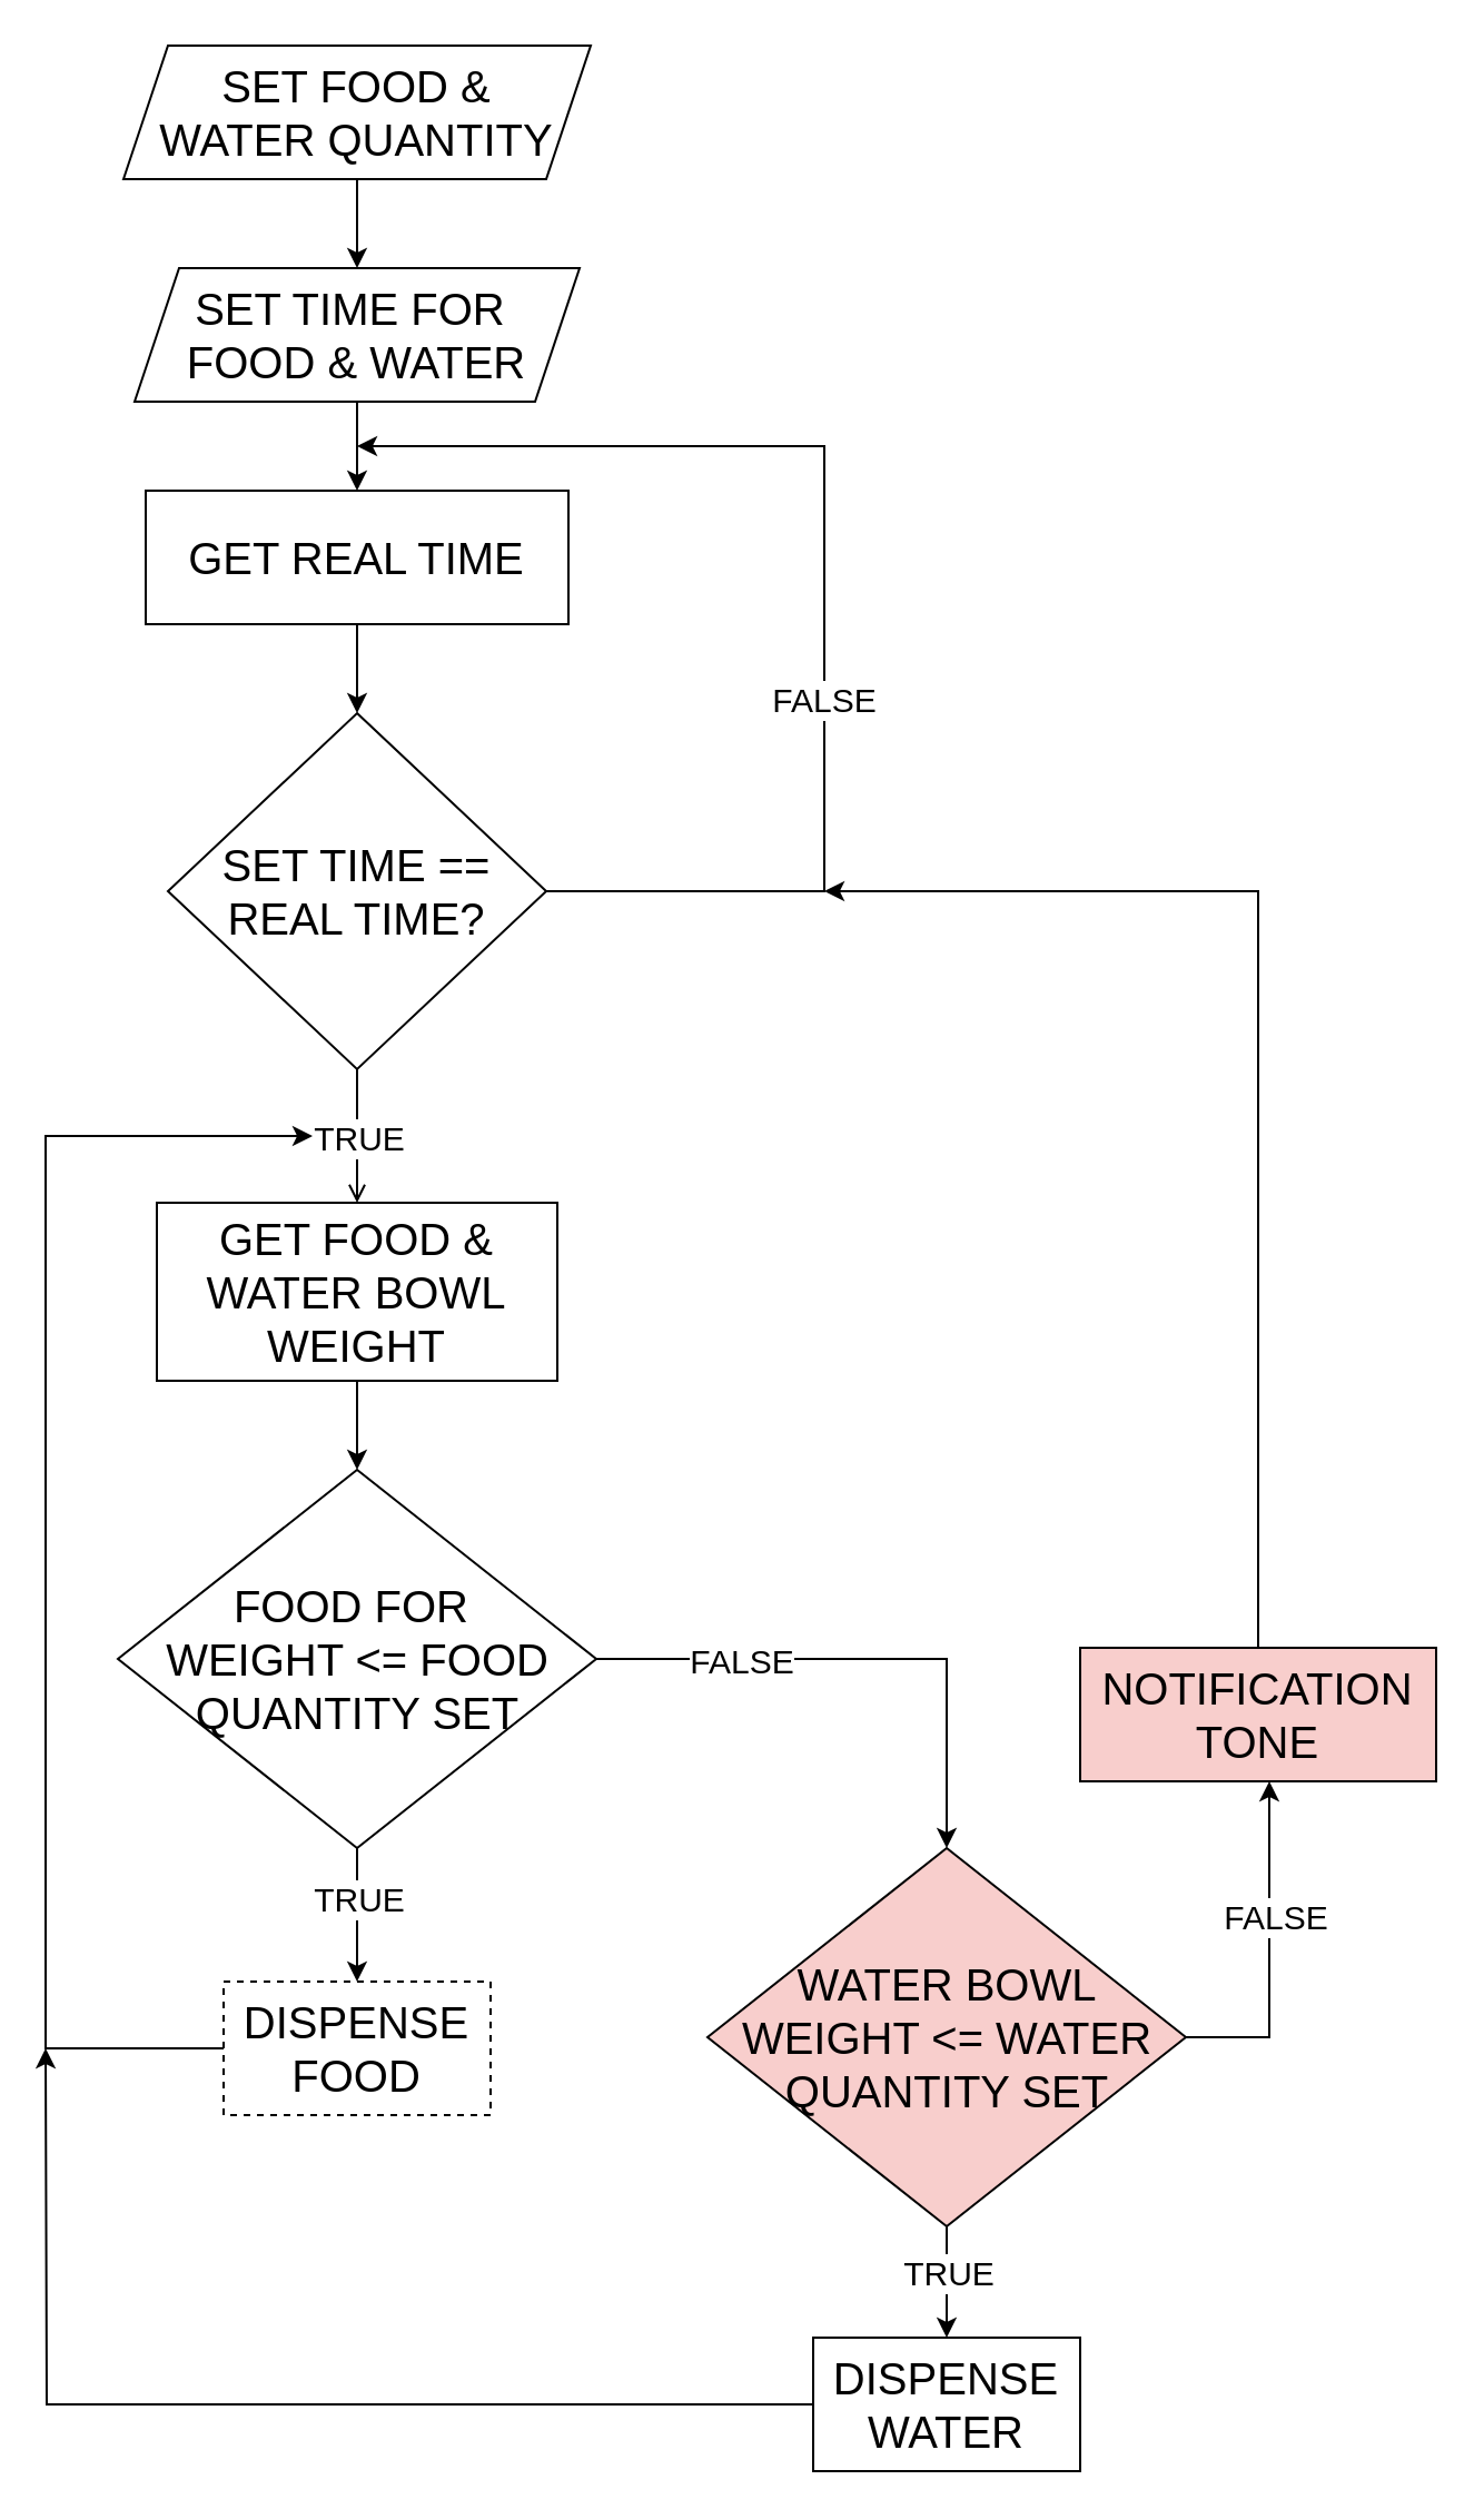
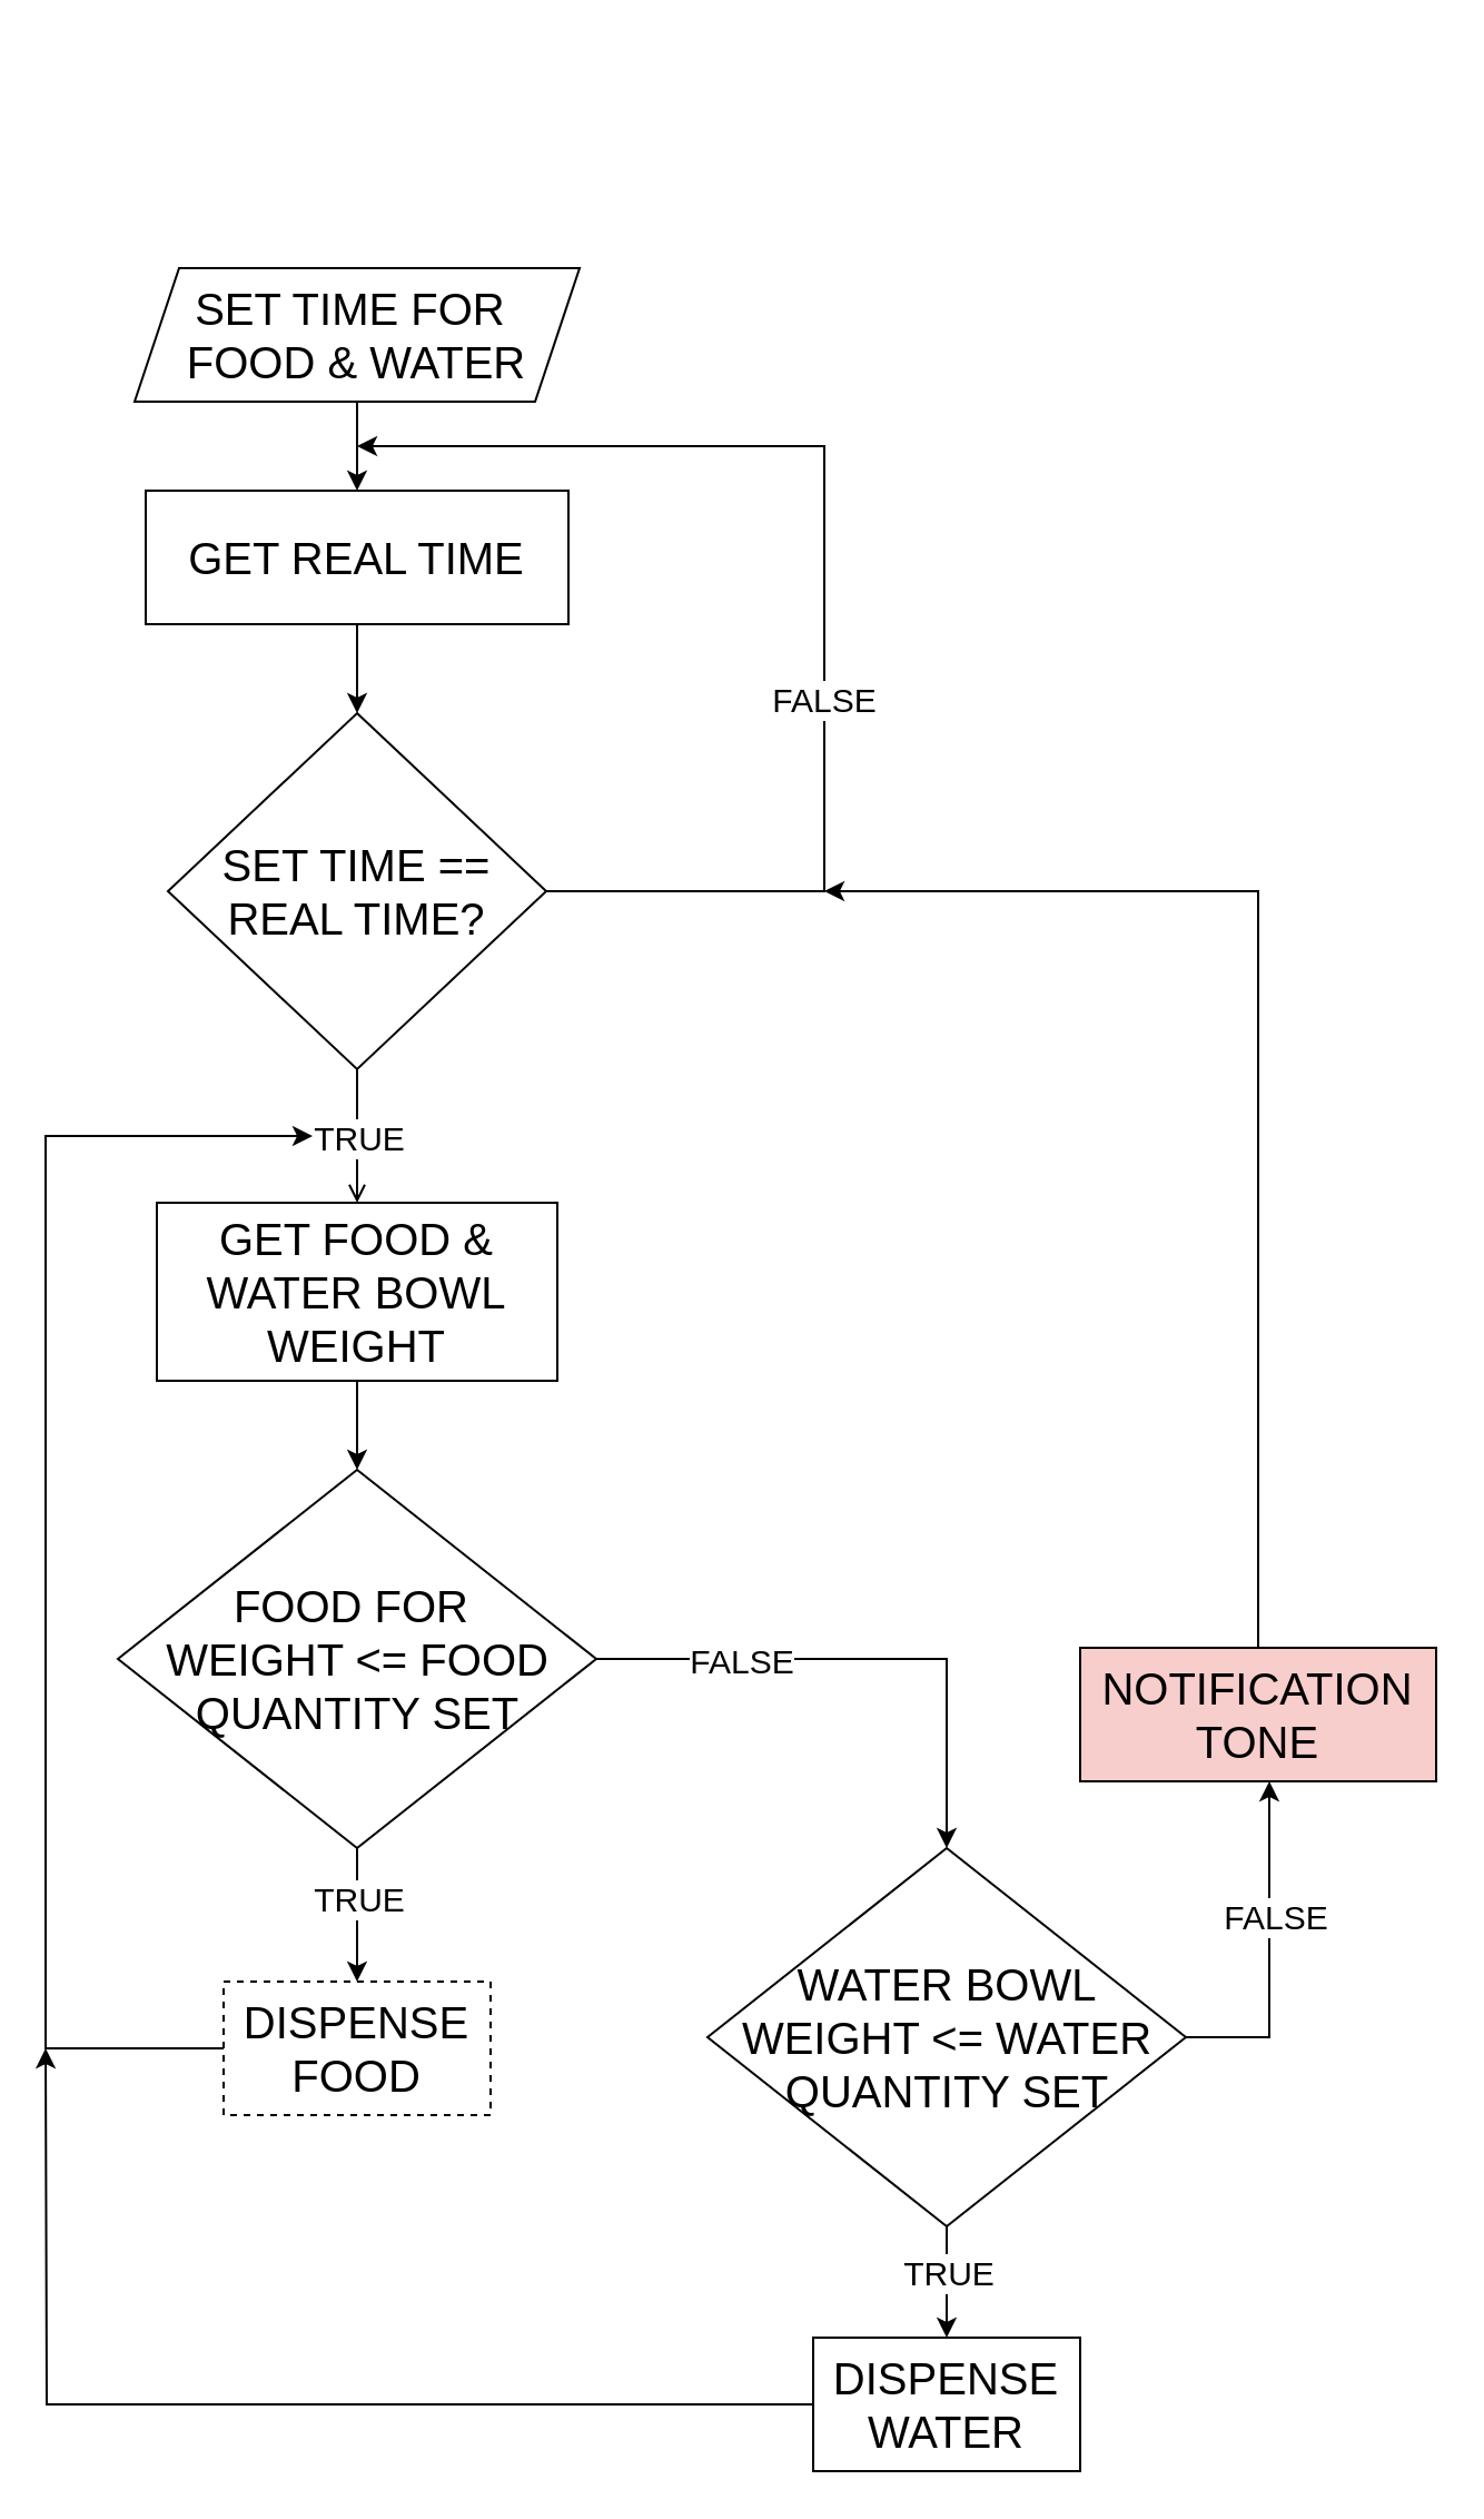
  <mxCell id="0" />
  <mxCell id="1" parent="0" />
  <mxCell id="2" value="" style="edgeStyle=orthogonalEdgeStyle;rounded=0;orthogonalLoop=1;jettySize=auto;html=1;" edge="1" parent="1" source="3" target="5"><mxGeometry relative="1" as="geometry" /></mxCell>
  <mxCell id="3" value="SET TIME FOR&amp;nbsp;&lt;div&gt;FOOD &amp;amp; WATER&lt;/div&gt;" style="shape=parallelogram;perimeter=parallelogramPerimeter;whiteSpace=wrap;html=1;fixedSize=1;fontSize=20;" vertex="1" parent="1"><mxGeometry x="60" y="120" width="200" height="60" as="geometry" /></mxCell>
  <mxCell id="4" value="" style="edgeStyle=orthogonalEdgeStyle;rounded=0;orthogonalLoop=1;jettySize=auto;html=1;" edge="1" parent="1" source="5" target="10"><mxGeometry relative="1" as="geometry" /></mxCell>
  <mxCell id="5" value="GET REAL TIME" style="whiteSpace=wrap;html=1;fontSize=20;" vertex="1" parent="1"><mxGeometry x="65" y="220" width="190" height="60" as="geometry" /></mxCell>
  <mxCell id="6" value="" style="edgeStyle=orthogonalEdgeStyle;rounded=0;orthogonalLoop=1;jettySize=auto;html=1;" edge="1" parent="1" source="10"><mxGeometry relative="1" as="geometry"><mxPoint x="160" y="200" as="targetPoint" /><Array as="points"><mxPoint x="370" y="400" /><mxPoint x="370" y="200" /></Array></mxGeometry></mxCell>
  <mxCell id="7" value="FALSE" style="edgeLabel;html=1;align=center;verticalAlign=middle;resizable=0;points=[];fontSize=15;" vertex="1" connectable="0" parent="6"><mxGeometry x="-0.255" y="1" relative="1" as="geometry"><mxPoint y="-13" as="offset" /></mxGeometry></mxCell>
  <mxCell id="8" value="" style="edgeStyle=orthogonalEdgeStyle;rounded=0;orthogonalLoop=1;jettySize=auto;html=1;entryX=0.5;entryY=0;entryDx=0;entryDy=0;endArrow=open;" edge="1" parent="1" source="10" target="12"><mxGeometry relative="1" as="geometry"><mxPoint x="160" y="520" as="targetPoint" /></mxGeometry></mxCell>
  <mxCell id="9" value="TRUE" style="edgeLabel;html=1;align=center;verticalAlign=middle;resizable=0;points=[];fontSize=15;" vertex="1" connectable="0" parent="8"><mxGeometry x="0.014" y="-2" relative="1" as="geometry"><mxPoint x="2" as="offset" /></mxGeometry></mxCell>
  <mxCell id="10" value="SET TIME == REAL TIME?" style="rhombus;whiteSpace=wrap;html=1;fontSize=20;" vertex="1" parent="1"><mxGeometry x="75" y="320" width="170" height="160" as="geometry" /></mxCell>
  <mxCell id="11" value="" style="edgeStyle=orthogonalEdgeStyle;rounded=0;orthogonalLoop=1;jettySize=auto;html=1;" edge="1" parent="1" source="12" target="17"><mxGeometry relative="1" as="geometry" /></mxCell>
  <mxCell id="12" value="GET FOOD &amp;amp; WATER BOWL WEIGHT" style="rounded=0;whiteSpace=wrap;html=1;fontSize=20;" vertex="1" parent="1"><mxGeometry x="70" y="540" width="180" height="80" as="geometry" /></mxCell>
  <mxCell id="13" value="" style="edgeStyle=orthogonalEdgeStyle;rounded=0;orthogonalLoop=1;jettySize=auto;html=1;" edge="1" parent="1" source="17" target="21"><mxGeometry relative="1" as="geometry" /></mxCell>
  <mxCell id="14" value="TRUE" style="edgeLabel;html=1;align=center;verticalAlign=middle;resizable=0;points=[];fontSize=15;" vertex="1" connectable="0" parent="13"><mxGeometry x="-0.258" relative="1" as="geometry"><mxPoint as="offset" /></mxGeometry></mxCell>
  <mxCell id="15" value="" style="edgeStyle=orthogonalEdgeStyle;rounded=0;orthogonalLoop=1;jettySize=auto;html=1;entryX=0.5;entryY=0;entryDx=0;entryDy=0;" edge="1" parent="1" source="17" target="26"><mxGeometry relative="1" as="geometry"><mxPoint x="347.5" y="745" as="targetPoint" /></mxGeometry></mxCell>
  <mxCell id="16" value="FALSE" style="edgeLabel;html=1;align=center;verticalAlign=middle;resizable=0;points=[];fontSize=15;" vertex="1" connectable="0" parent="15"><mxGeometry x="-0.454" y="4" relative="1" as="geometry"><mxPoint x="-1" y="4" as="offset" /></mxGeometry></mxCell>
  <mxCell id="17" value="FOOD FOR&amp;nbsp;&lt;div&gt;WEIGHT &amp;lt;= FOOD QUANTITY SET&lt;/div&gt;" style="rhombus;whiteSpace=wrap;html=1;fontSize=20;rounded=0;" vertex="1" parent="1"><mxGeometry x="52.5" y="660" width="215" height="170" as="geometry" /></mxCell>
- <mxCell id="18" value="" style="edgeStyle=orthogonalEdgeStyle;rounded=0;orthogonalLoop=1;jettySize=auto;html=1;" edge="1" parent="1" source="19" target="3"><mxGeometry relative="1" as="geometry" /></mxCell>
- <mxCell id="19" value="SET FOOD &amp;amp;&lt;div&gt;WATER QUANTITY&lt;/div&gt;" style="shape=parallelogram;perimeter=parallelogramPerimeter;whiteSpace=wrap;html=1;fixedSize=1;fontSize=20;" vertex="1" parent="1"><mxGeometry x="55" y="20" width="210" height="60" as="geometry" /></mxCell>
  <mxCell id="20" value="" style="edgeStyle=orthogonalEdgeStyle;rounded=0;orthogonalLoop=1;jettySize=auto;html=1;" edge="1" parent="1" source="21"><mxGeometry relative="1" as="geometry"><mxPoint x="140" y="510" as="targetPoint" /><Array as="points"><mxPoint x="20" y="920" /></Array></mxGeometry></mxCell>
  <mxCell id="21" value="DISPENSE FOOD" style="whiteSpace=wrap;html=1;fontSize=20;rounded=0;dashed=1;" vertex="1" parent="1"><mxGeometry x="100" y="890" width="120" height="60" as="geometry" /></mxCell>
  <mxCell id="22" value="" style="edgeStyle=orthogonalEdgeStyle;rounded=0;orthogonalLoop=1;jettySize=auto;html=1;" edge="1" parent="1" source="26" target="28"><mxGeometry relative="1" as="geometry" /></mxCell>
  <mxCell id="23" value="TRUE" style="edgeLabel;html=1;align=center;verticalAlign=middle;resizable=0;points=[];fontSize=15;" vertex="1" connectable="0" parent="22"><mxGeometry x="-0.317" y="-1" relative="1" as="geometry"><mxPoint x="1" y="3" as="offset" /></mxGeometry></mxCell>
  <mxCell id="24" value="" style="edgeStyle=orthogonalEdgeStyle;rounded=0;orthogonalLoop=1;jettySize=auto;html=1;" edge="1" parent="1" source="26" target="30"><mxGeometry relative="1" as="geometry"><Array as="points"><mxPoint x="570" y="915" /></Array></mxGeometry></mxCell>
  <mxCell id="25" value="FALSE" style="edgeLabel;html=1;align=center;verticalAlign=middle;resizable=0;points=[];fontSize=15;" vertex="1" connectable="0" parent="24"><mxGeometry x="0.029" y="-2" relative="1" as="geometry"><mxPoint y="-14" as="offset" /></mxGeometry></mxCell>
- <mxCell id="26" value="WATER BOWL WEIGHT &amp;lt;= WATER QUANTITY SET" style="rhombus;whiteSpace=wrap;html=1;fontSize=20;rounded=0;fillColor=#f8cecc;" vertex="1" parent="1"><mxGeometry x="317.5" y="830" width="215" height="170" as="geometry" /></mxCell>
+ <mxCell id="26" value="WATER BOWL WEIGHT &amp;lt;= WATER QUANTITY SET" style="rhombus;whiteSpace=wrap;html=1;fontSize=20;rounded=0;" vertex="1" parent="1"><mxGeometry x="317.5" y="830" width="215" height="170" as="geometry" /></mxCell>
  <mxCell id="27" value="" style="edgeStyle=orthogonalEdgeStyle;rounded=0;orthogonalLoop=1;jettySize=auto;html=1;" edge="1" parent="1" source="28"><mxGeometry relative="1" as="geometry"><mxPoint x="20" y="920" as="targetPoint" /></mxGeometry></mxCell>
  <mxCell id="28" value="DISPENSE WATER" style="whiteSpace=wrap;html=1;fontSize=20;rounded=0;" vertex="1" parent="1"><mxGeometry x="365" y="1050" width="120" height="60" as="geometry" /></mxCell>
  <mxCell id="29" value="" style="edgeStyle=orthogonalEdgeStyle;rounded=0;orthogonalLoop=1;jettySize=auto;html=1;" edge="1" parent="1" source="30"><mxGeometry relative="1" as="geometry"><mxPoint x="370" y="400" as="targetPoint" /><Array as="points"><mxPoint x="565" y="400" /></Array></mxGeometry></mxCell>
  <mxCell id="30" value="NOTIFICATION TONE" style="whiteSpace=wrap;html=1;fontSize=20;rounded=0;fillColor=#f8cecc;" vertex="1" parent="1"><mxGeometry x="485" y="740" width="160" height="60" as="geometry" /></mxCell>
